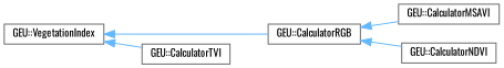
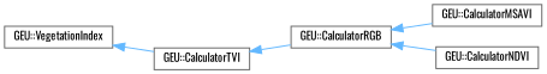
  digraph {
    fontname=Oswald
    rankdir=LR
    node [color=grey40 fillcolor=white fontname=Oswald fontsize=10 shape=box style=filled]
    edge [color=steelblue1 dir=back fontname=Oswald fontsize=10 labelfontname=Helvetica labelfontsize=10 style=solid]
    n1 [height=0.2 label="GEU::VegetationIndex" width=0.4]
    n2 [height=0.2 label="GEU::CalculatorRGB" width=0.4]
    n3 [height=0.2 label="GEU::CalculatorTVI" width=0.4]
    n4 [height=0.2 label="GEU::CalculatorMSAVI" width=0.4]
    n5 [height=0.2 label="GEU::CalculatorNDVI" width=0.4]
-   n1 -> n2
+   n3 -> n2
    n1 -> n3
    n2 -> n4
    n2 -> n5
  }
